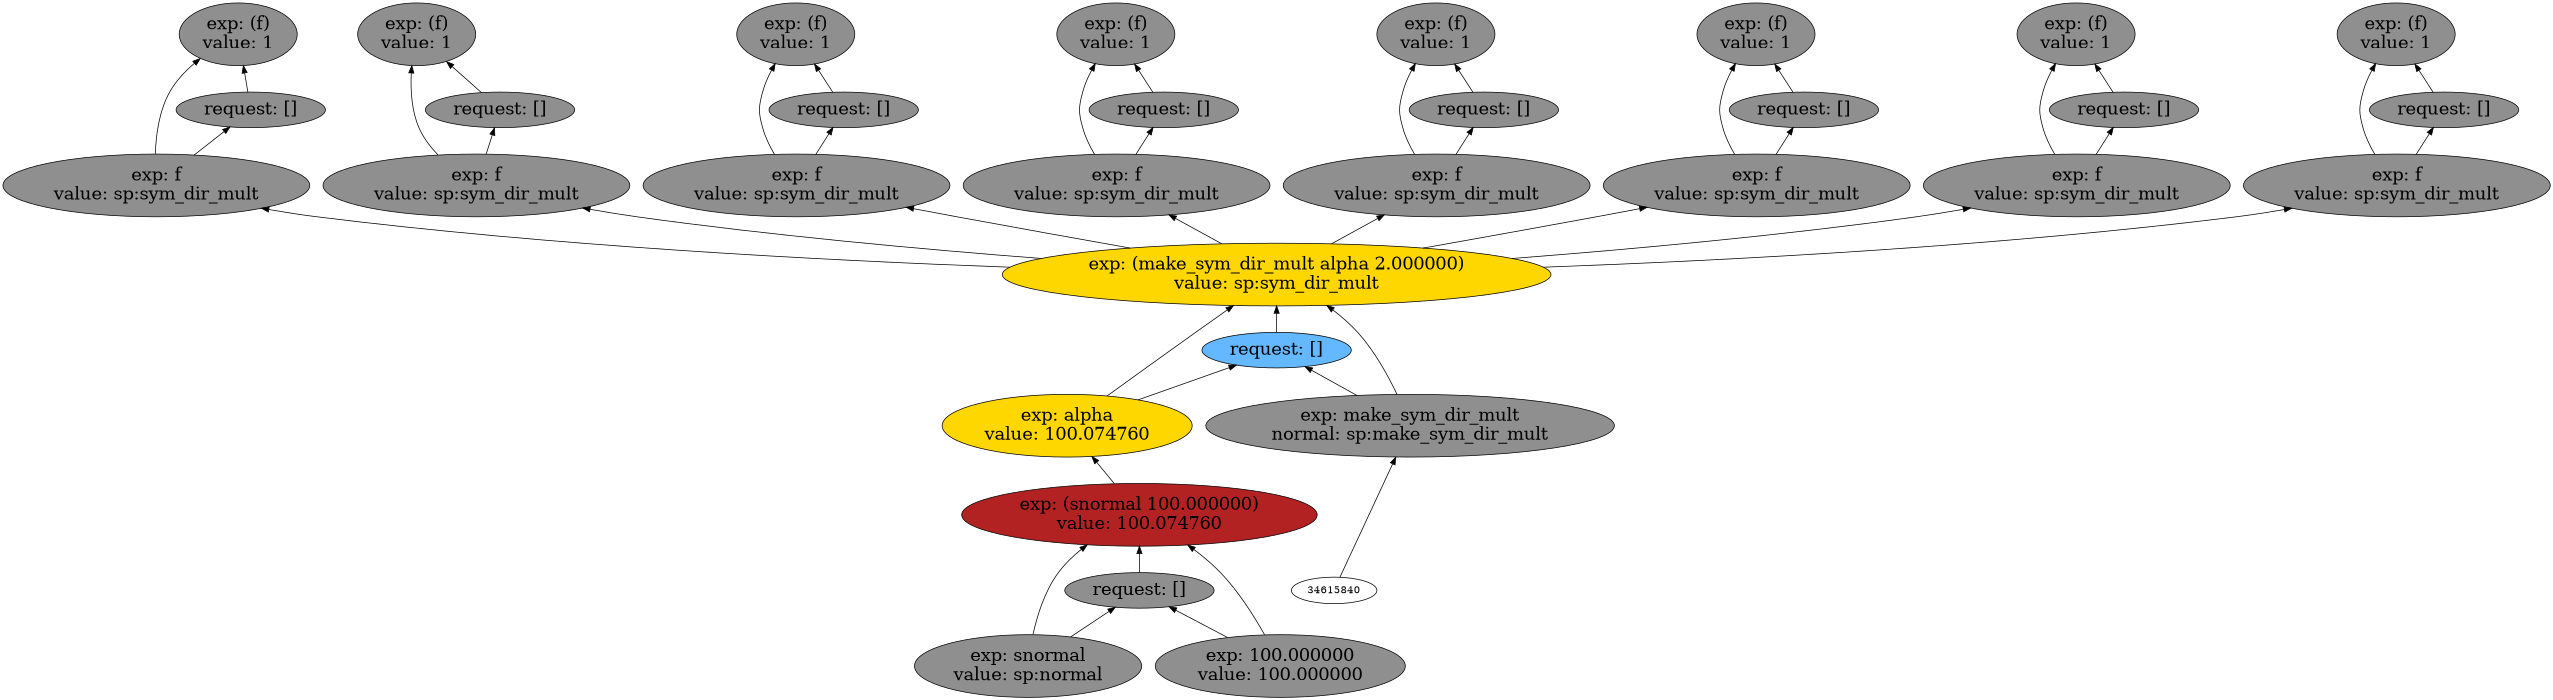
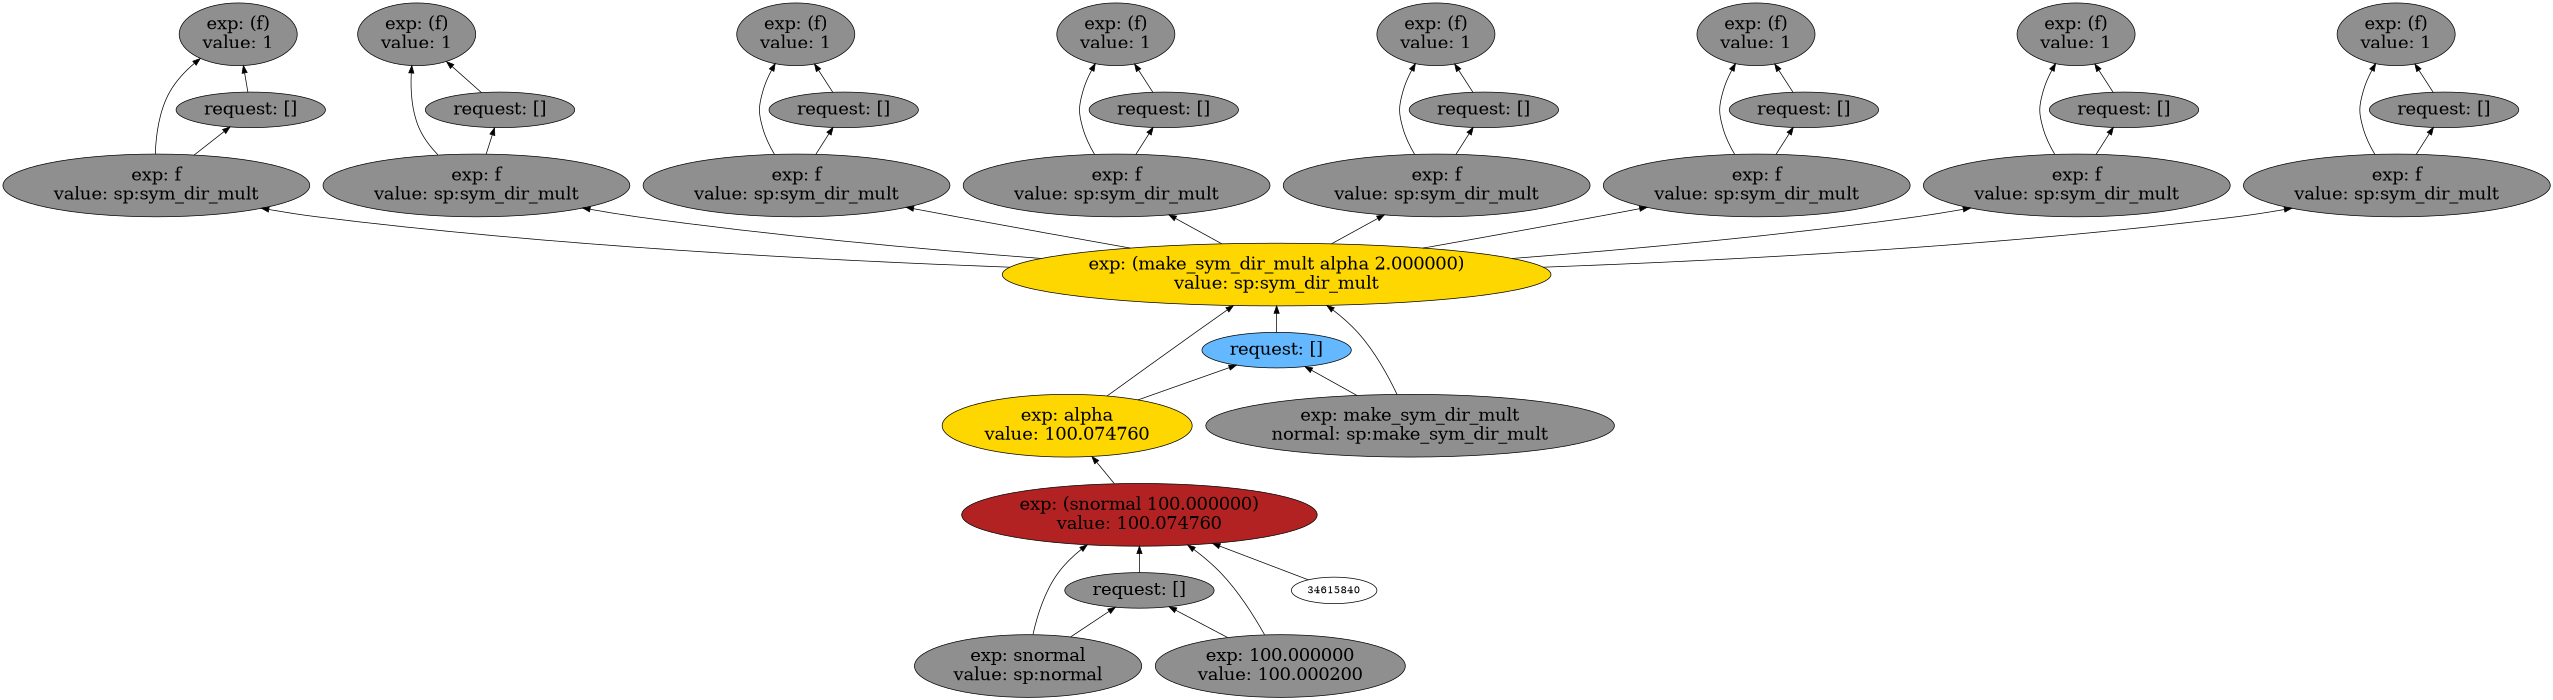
  digraph {
    fontsize=24
    rankdir=BT
    node [fillcolor=grey56 fontsize=24 shape=ellipse style=filled]
    edge [arrowhead=normal color=black constraint=true style=solid]
    n1 [fillcolor=firebrick label="exp: (snormal 100.000000)\nvalue: 100.074760"]
    n2 [label="request: []"]
    n3 [label="exp: snormal\nvalue: sp:normal"]
-   n4 [label="exp: 100.000000\nvalue: 100.000000"]
+   n4 [label="exp: 100.000000\nvalue: 100.000200"]
    n5 [fillcolor=gold label="exp: (make_sym_dir_mult alpha 2.000000)\nvalue: sp:sym_dir_mult"]
    n6 [fillcolor=steelblue1 label="request: []"]
    n7 [label="exp: make_sym_dir_mult\nnormal: sp:make_sym_dir_mult"]
    n8 [fillcolor=gold label="exp: alpha\nvalue: 100.074760"]
    n9 [label="exp: (f)\nvalue: 1"]
    n10 [label="request: []"]
    n11 [label="exp: f\nvalue: sp:sym_dir_mult"]
    n12 [label="exp: (f)\nvalue: 1"]
    n13 [label="request: []"]
    n14 [label="exp: f\nvalue: sp:sym_dir_mult"]
    n15 [label="exp: (f)\nvalue: 1"]
    n16 [label="request: []"]
    n17 [label="exp: f\nvalue: sp:sym_dir_mult"]
    n18 [label="exp: (f)\nvalue: 1"]
    n19 [label="request: []"]
    n20 [label="exp: f\nvalue: sp:sym_dir_mult"]
    n21 [label="exp: (f)\nvalue: 1"]
    n22 [label="request: []"]
    n23 [label="exp: f\nvalue: sp:sym_dir_mult"]
    n24 [label="exp: (f)\nvalue: 1"]
    n25 [label="request: []"]
    n26 [label="exp: f\nvalue: sp:sym_dir_mult"]
    n27 [label="exp: (f)\nvalue: 1"]
    n28 [label="request: []"]
    n29 [label="exp: f\nvalue: sp:sym_dir_mult"]
    n30 [label="exp: (f)\nvalue: 1"]
    n31 [label="request: []"]
    n32 [label="exp: f\nvalue: sp:sym_dir_mult"]
    34615840 [fillcolor="" fontsize="" shape="" style=""]
    subgraph sub_1 {
      label="Venture Families"
      subgraph sub_2 {
        label=1
        n1
        n2
        n3
        n4
      }
      subgraph sub_3 {
        label=2
        n5
        n6
        n7
        n8
      }
      subgraph sub_4 {
        label=3
        n9
        n10
        n11
      }
      subgraph sub_5 {
        label=4
        n12
        n13
        n14
      }
      subgraph sub_6 {
        label=5
        n15
        n16
        n17
      }
      subgraph sub_7 {
        label=6
        n18
        n19
        n20
      }
      subgraph sub_8 {
        label=7
        n21
        n22
        n23
      }
      subgraph sub_9 {
        label=8
        n24
        n25
        n26
      }
      subgraph sub_10 {
        label=9
        n27
        n28
        n29
      }
      subgraph sub_11 {
        label=10
        n30
        n31
        n32
      }
    }
    n1 -> n8
    n2 -> n1
    n3 -> n1
    n3 -> n2
    n4 -> n1
    n4 -> n2
    n5 -> n11
    n5 -> n14
    n5 -> n17
    n5 -> n20
    n5 -> n23
    n5 -> n26
    n5 -> n29
    n5 -> n32
    n6 -> n5
    n7 -> n5
    n7 -> n6
    n8 -> n5
    n8 -> n6
    n10 -> n9
    n11 -> n9
    n11 -> n10
    n13 -> n12
    n14 -> n12
    n14 -> n13
    n16 -> n15
    n17 -> n15
    n17 -> n16
    n19 -> n18
    n20 -> n18
    n20 -> n19
    n22 -> n21
    n23 -> n21
    n23 -> n22
    n25 -> n24
    n26 -> n24
    n26 -> n25
    n28 -> n27
    n29 -> n27
    n29 -> n28
    n31 -> n30
    n32 -> n30
    n32 -> n31
-   34615840 -> n7
+   34615840 -> n1
  }
